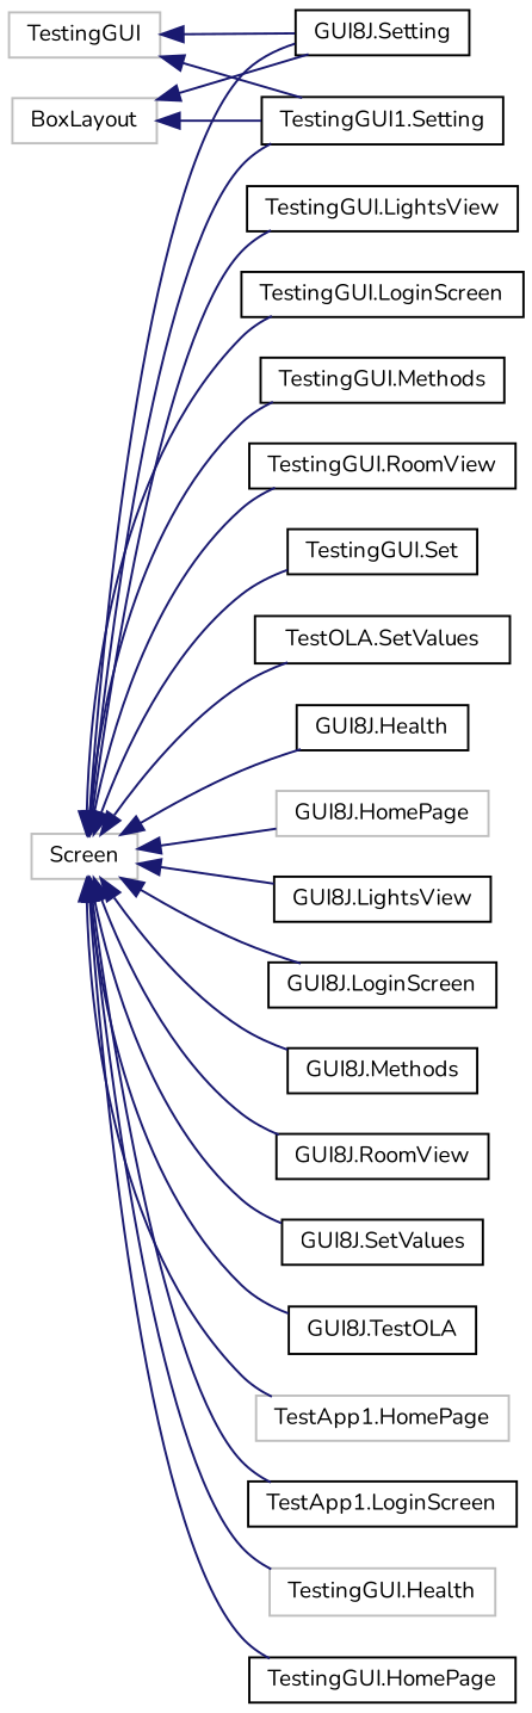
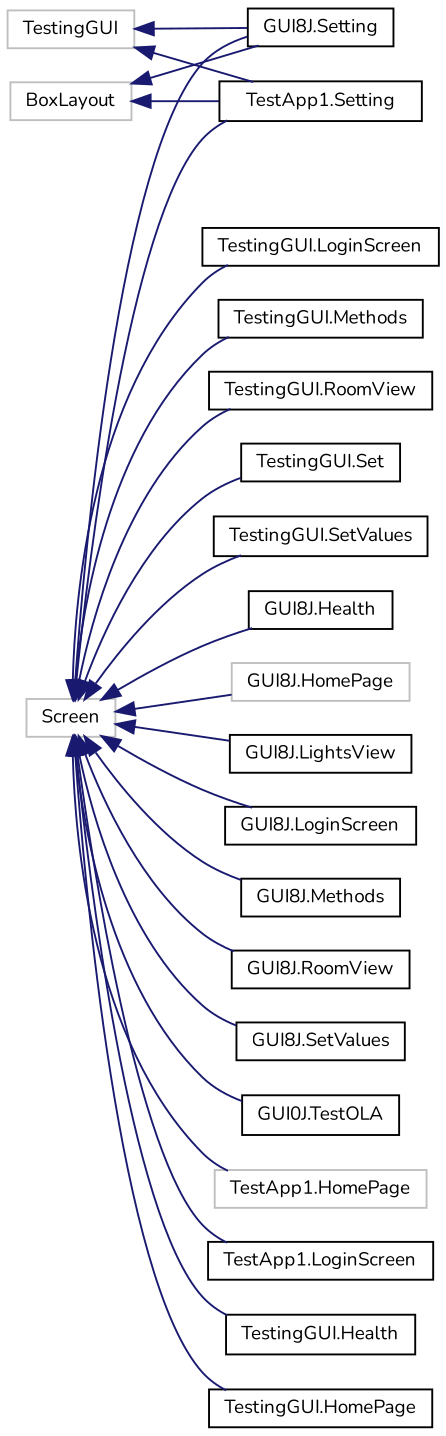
  digraph {
    fontname=Nunito
    rankdir=LR
    node [color=black fillcolor=white fontname=Nunito fontsize=10 shape=record style=filled]
    edge [color=midnightblue dir=back fontname=Nunito fontsize=10 labelfontname=Helvetica labelfontsize=10 style=solid]
    n1 [color=grey75 height=0.2 label=BoxLayout width=0.4]
    n2 [height=0.2 label="GUI8J.Setting" width=0.4]
-   n3 [height=0.2 label="TestingGUI1.Setting" width=0.4]
+   n3 [height=0.2 label="TestApp1.Setting" width=0.4]
    n4 [color=grey75 height=0.2 label=TestingGUI width=0.4]
    n5 [color=grey75 height=0.2 label=Screen width=0.4]
    n6 [height=0.2 label="GUI8J.Health" width=0.4]
    n7 [color=grey75 height=0.2 label="GUI8J.HomePage" width=0.4]
    n8 [height=0.2 label="GUI8J.LightsView" width=0.4]
    n9 [height=0.2 label="GUI8J.LoginScreen" width=0.4]
    n10 [height=0.2 label="GUI8J.Methods" width=0.4]
    n11 [height=0.2 label="GUI8J.RoomView" width=0.4]
    n12 [height=0.2 label="GUI8J.SetValues" width=0.4]
-   n13 [height=0.2 label="GUI8J.TestOLA" width=0.4]
+   n13 [height=0.2 label="GUI0J.TestOLA" width=0.4]
    n14 [color=grey75 height=0.2 label="TestApp1.HomePage" width=0.4]
    n15 [height=0.2 label="TestApp1.LoginScreen" width=0.4]
-   n16 [color=grey75 height=0.2 label="TestingGUI.Health" width=0.4]
+   n16 [height=0.2 label="TestingGUI.Health" width=0.4]
    n17 [height=0.2 label="TestingGUI.HomePage" width=0.4]
-   n18 [height=0.2 label="TestingGUI.LightsView" width=0.4]
    n19 [height=0.2 label="TestingGUI.LoginScreen" width=0.4]
    n20 [height=0.2 label="TestingGUI.Methods" width=0.4]
    n21 [height=0.2 label="TestingGUI.RoomView" width=0.4]
    n22 [height=0.2 label="TestingGUI.Set" width=0.4]
-   n23 [height=0.2 label="TestOLA.SetValues" width=0.4]
+   n23 [height=0.2 label="TestingGUI.SetValues" width=0.4]
    n1 -> n2
    n1 -> n3
    n4 -> n2
    n4 -> n3
    n5 -> n2
    n5 -> n3
    n5 -> n6
    n5 -> n7
    n5 -> n8
    n5 -> n9
    n5 -> n10
    n5 -> n11
    n5 -> n12
    n5 -> n13
    n5 -> n14
    n5 -> n15
    n5 -> n16
    n5 -> n17
-   n5 -> n18
    n5 -> n19
    n5 -> n20
    n5 -> n21
    n5 -> n22
    n5 -> n23
  }
